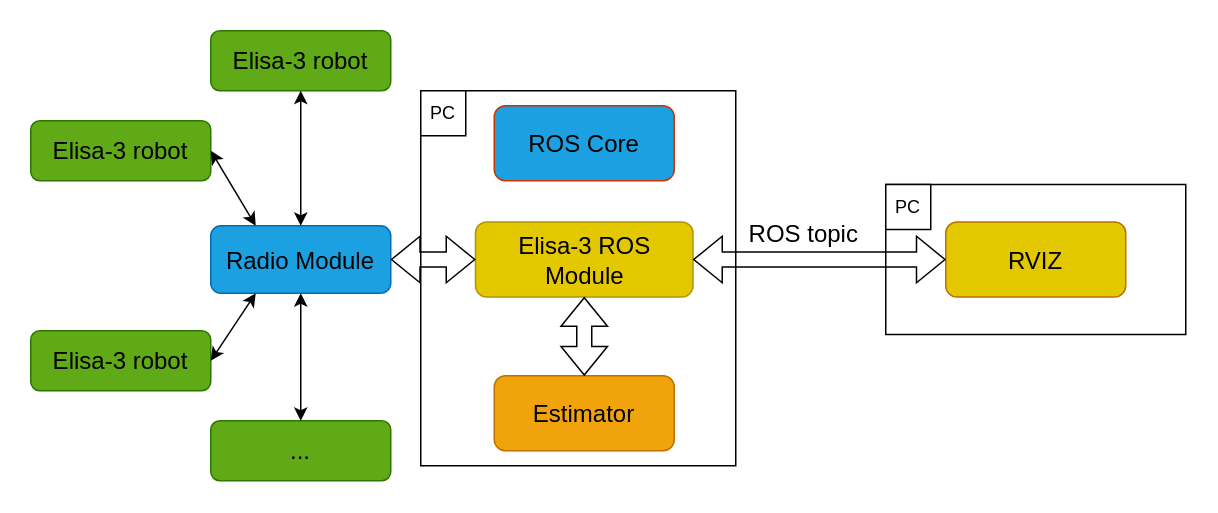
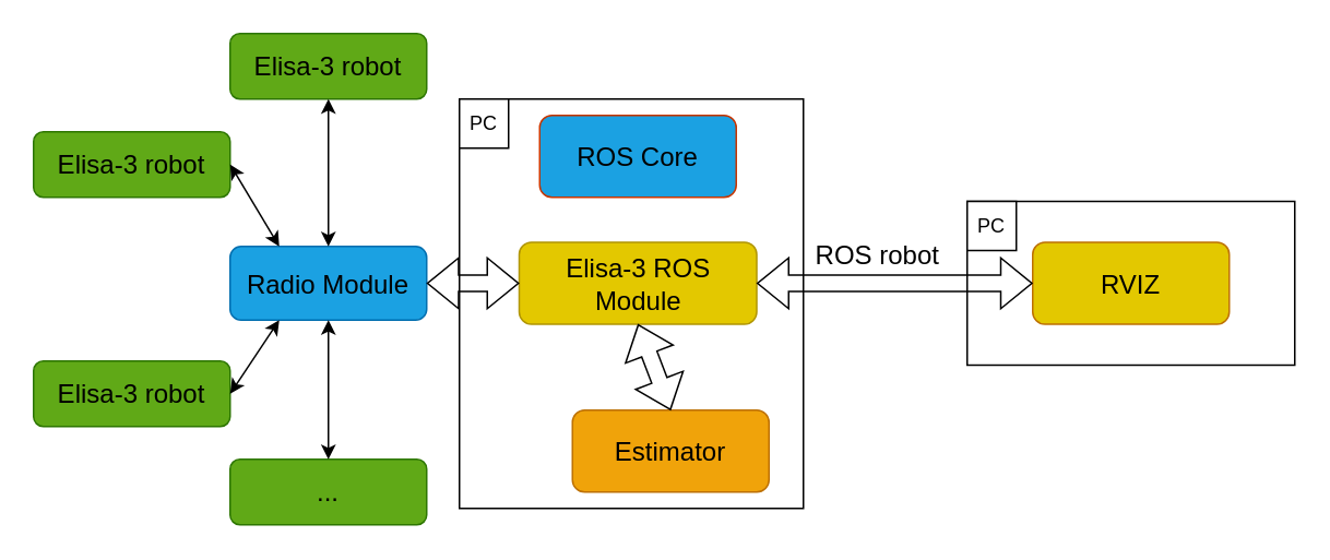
  <mxCell id="0" />
  <mxCell id="1" parent="0" />
  <mxCell id="2" value="" style="rounded=0;whiteSpace=wrap;html=1;fillColor=none;" parent="1" vertex="1"><mxGeometry x="280" y="60" width="210" height="250" as="geometry" /></mxCell>
  <mxCell id="3" value="PC" style="rounded=0;whiteSpace=wrap;html=1;" parent="1" vertex="1"><mxGeometry x="280" y="60" width="30" height="30" as="geometry" /></mxCell>
  <mxCell id="4" value="&lt;font color=&quot;#000000&quot; style=&quot;font-size: 16px;&quot;&gt;Radio Module&lt;/font&gt;" style="whiteSpace=wrap;html=1;fillColor=#1ba1e2;fontColor=#ffffff;strokeColor=#006EAF;rounded=1;" parent="1" vertex="1"><mxGeometry x="140" y="150" width="120" height="45" as="geometry" /></mxCell>
  <mxCell id="5" value="&lt;font style=&quot;font-size: 16px;&quot;&gt;ROS Core&lt;/font&gt;" style="rounded=1;whiteSpace=wrap;html=1;fillColor=#1ba1e2;fontColor=#000000;strokeColor=#C73500;" parent="1" vertex="1"><mxGeometry x="329" y="70" width="120" height="50" as="geometry" /></mxCell>
  <mxCell id="6" value="&lt;font style=&quot;font-size: 16px;&quot;&gt;Elisa-3 ROS Module&lt;/font&gt;" style="rounded=1;whiteSpace=wrap;html=1;fillColor=#e3c800;fontColor=#000000;strokeColor=#B09500;" parent="1" vertex="1"><mxGeometry x="316.5" y="147.5" width="145" height="50" as="geometry" /></mxCell>
  <mxCell id="7" value="&lt;font color=&quot;#000000&quot; style=&quot;font-size: 16px;&quot;&gt;Elisa-3 robot&lt;/font&gt;" style="rounded=1;whiteSpace=wrap;html=1;fillColor=#60a917;fontColor=#ffffff;strokeColor=#2D7600;" parent="1" vertex="1"><mxGeometry x="140" y="20" width="120" height="40" as="geometry" /></mxCell>
  <mxCell id="8" value="&lt;font color=&quot;#000000&quot; style=&quot;font-size: 16px;&quot;&gt;Elisa-3 robot&lt;/font&gt;" style="rounded=1;whiteSpace=wrap;html=1;fillColor=#60a917;fontColor=#ffffff;strokeColor=#2D7600;" parent="1" vertex="1"><mxGeometry x="20" y="80" width="120" height="40" as="geometry" /></mxCell>
  <mxCell id="9" value="&lt;font color=&quot;#000000&quot; style=&quot;font-size: 16px;&quot;&gt;Elisa-3 robot&lt;/font&gt;" style="rounded=1;whiteSpace=wrap;html=1;fillColor=#60a917;fontColor=#ffffff;strokeColor=#2D7600;" parent="1" vertex="1"><mxGeometry x="20" y="220" width="120" height="40" as="geometry" /></mxCell>
  <mxCell id="10" value="&lt;font color=&quot;#000000&quot; style=&quot;font-size: 16px;&quot;&gt;...&lt;/font&gt;" style="rounded=1;whiteSpace=wrap;html=1;fillColor=#60a917;fontColor=#ffffff;strokeColor=#2D7600;" parent="1" vertex="1"><mxGeometry x="140" y="280" width="120" height="40" as="geometry" /></mxCell>
  <mxCell id="11" value="" style="endArrow=classic;startArrow=classic;html=1;rounded=0;exitX=0.5;exitY=0;exitDx=0;exitDy=0;strokeColor=#000000;" parent="1" source="10" target="4" edge="1"><mxGeometry width="50" height="50" relative="1" as="geometry"><mxPoint x="180" y="250" as="sourcePoint" /><mxPoint x="230" y="200" as="targetPoint" /></mxGeometry></mxCell>
  <mxCell id="12" value="" style="endArrow=classic;startArrow=classic;html=1;rounded=0;entryX=0.5;entryY=1;entryDx=0;entryDy=0;exitX=0.5;exitY=0;exitDx=0;exitDy=0;strokeColor=#000000;" parent="1" source="4" target="7" edge="1"><mxGeometry width="50" height="50" relative="1" as="geometry"><mxPoint x="230" y="150" as="sourcePoint" /><mxPoint x="280" y="100" as="targetPoint" /></mxGeometry></mxCell>
  <mxCell id="13" value="" style="endArrow=classic;startArrow=classic;html=1;rounded=0;exitX=1;exitY=0.5;exitDx=0;exitDy=0;entryX=0.25;entryY=1;entryDx=0;entryDy=0;strokeColor=#000000;" parent="1" source="9" target="4" edge="1"><mxGeometry width="50" height="50" relative="1" as="geometry"><mxPoint x="140" y="250" as="sourcePoint" /><mxPoint x="190" y="200" as="targetPoint" /></mxGeometry></mxCell>
  <mxCell id="14" value="" style="endArrow=classic;startArrow=classic;html=1;rounded=0;exitX=0.25;exitY=0;exitDx=0;exitDy=0;entryX=1;entryY=0.5;entryDx=0;entryDy=0;strokeColor=#000000;" parent="1" source="4" target="8" edge="1"><mxGeometry width="50" height="50" relative="1" as="geometry"><mxPoint x="190" y="150" as="sourcePoint" /><mxPoint x="240" y="100" as="targetPoint" /></mxGeometry></mxCell>
- <mxCell id="15" value="&lt;span style=&quot;font-size: 16px;&quot;&gt;Estimator&lt;/span&gt;" style="rounded=1;whiteSpace=wrap;html=1;fillColor=#f0a30a;fontColor=#000000;strokeColor=#BD7000;" parent="1" vertex="1"><mxGeometry x="329" y="250" width="120" height="50" as="geometry" /></mxCell>
+ <mxCell id="15" value="&lt;span style=&quot;font-size: 16px;&quot;&gt;Estimator&lt;/span&gt;" style="rounded=1;whiteSpace=wrap;html=1;fillColor=#f0a30a;fontColor=#000000;strokeColor=#BD7000;" parent="1" vertex="1"><mxGeometry x="349" y="250" width="120" height="50" as="geometry" /></mxCell>
  <mxCell id="16" value="" style="shape=flexArrow;endArrow=classic;startArrow=classic;html=1;rounded=0;exitX=0;exitY=0.5;exitDx=0;exitDy=0;entryX=1;entryY=0.5;entryDx=0;entryDy=0;fillColor=none;" parent="1" source="6" target="4" edge="1"><mxGeometry width="100" height="100" relative="1" as="geometry"><mxPoint x="260" y="170" as="sourcePoint" /><mxPoint x="360" y="70" as="targetPoint" /></mxGeometry></mxCell>
  <mxCell id="17" value="" style="shape=flexArrow;endArrow=classic;startArrow=classic;html=1;rounded=0;exitX=0.5;exitY=0;exitDx=0;exitDy=0;entryX=0.5;entryY=1;entryDx=0;entryDy=0;fillColor=none;" parent="1" source="15" target="6" edge="1"><mxGeometry width="100" height="100" relative="1" as="geometry"><mxPoint x="390" y="250" as="sourcePoint" /><mxPoint x="490" y="150" as="targetPoint" /></mxGeometry></mxCell>
  <mxCell id="18" value="" style="rounded=0;whiteSpace=wrap;html=1;fillColor=none;" parent="1" vertex="1"><mxGeometry x="590" y="122.5" width="200" height="100" as="geometry" /></mxCell>
  <mxCell id="19" value="PC" style="rounded=0;whiteSpace=wrap;html=1;" parent="1" vertex="1"><mxGeometry x="590" y="122.5" width="30" height="30" as="geometry" /></mxCell>
  <mxCell id="20" value="&lt;span style=&quot;font-size: 16px;&quot;&gt;RVIZ&lt;/span&gt;" style="rounded=1;whiteSpace=wrap;html=1;fillColor=#e3c800;fontColor=#000000;strokeColor=#BD7000;" parent="1" vertex="1"><mxGeometry x="630" y="147.5" width="120" height="50" as="geometry" /></mxCell>
  <mxCell id="21" value="" style="shape=flexArrow;endArrow=classic;startArrow=classic;html=1;rounded=0;exitX=1;exitY=0.5;exitDx=0;exitDy=0;entryX=0;entryY=0.5;entryDx=0;entryDy=0;" parent="1" edge="1" target="20" source="6"><mxGeometry width="100" height="100" relative="1" as="geometry"><mxPoint x="490" y="170" as="sourcePoint" /><mxPoint x="590" y="70" as="targetPoint" /></mxGeometry></mxCell>
- <mxCell id="22" value="&lt;font color=&quot;#000000&quot; style=&quot;font-size: 16px;&quot;&gt;ROS topic&lt;/font&gt;" style="text;html=1;align=center;verticalAlign=middle;resizable=0;points=[];autosize=1;strokeColor=none;fillColor=none;" vertex="1" parent="1"><mxGeometry x="485" y="140" width="100" height="30" as="geometry" /></mxCell>
+ <mxCell id="22" value="&lt;font color=&quot;#000000&quot; style=&quot;font-size: 16px;&quot;&gt;ROS robot&lt;/font&gt;" style="text;html=1;align=center;verticalAlign=middle;resizable=0;points=[];autosize=1;strokeColor=none;fillColor=none;" vertex="1" parent="1"><mxGeometry x="485" y="140" width="100" height="30" as="geometry" /></mxCell>
